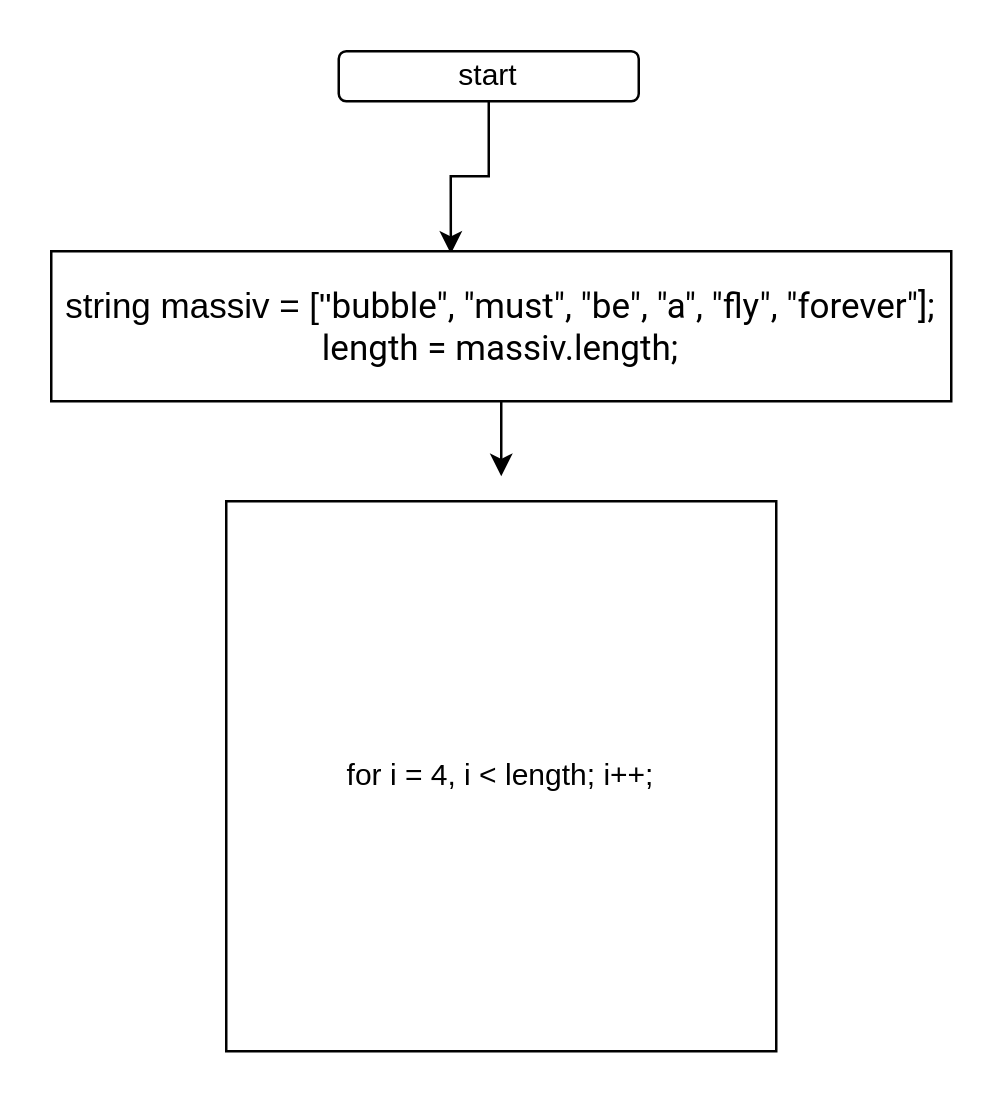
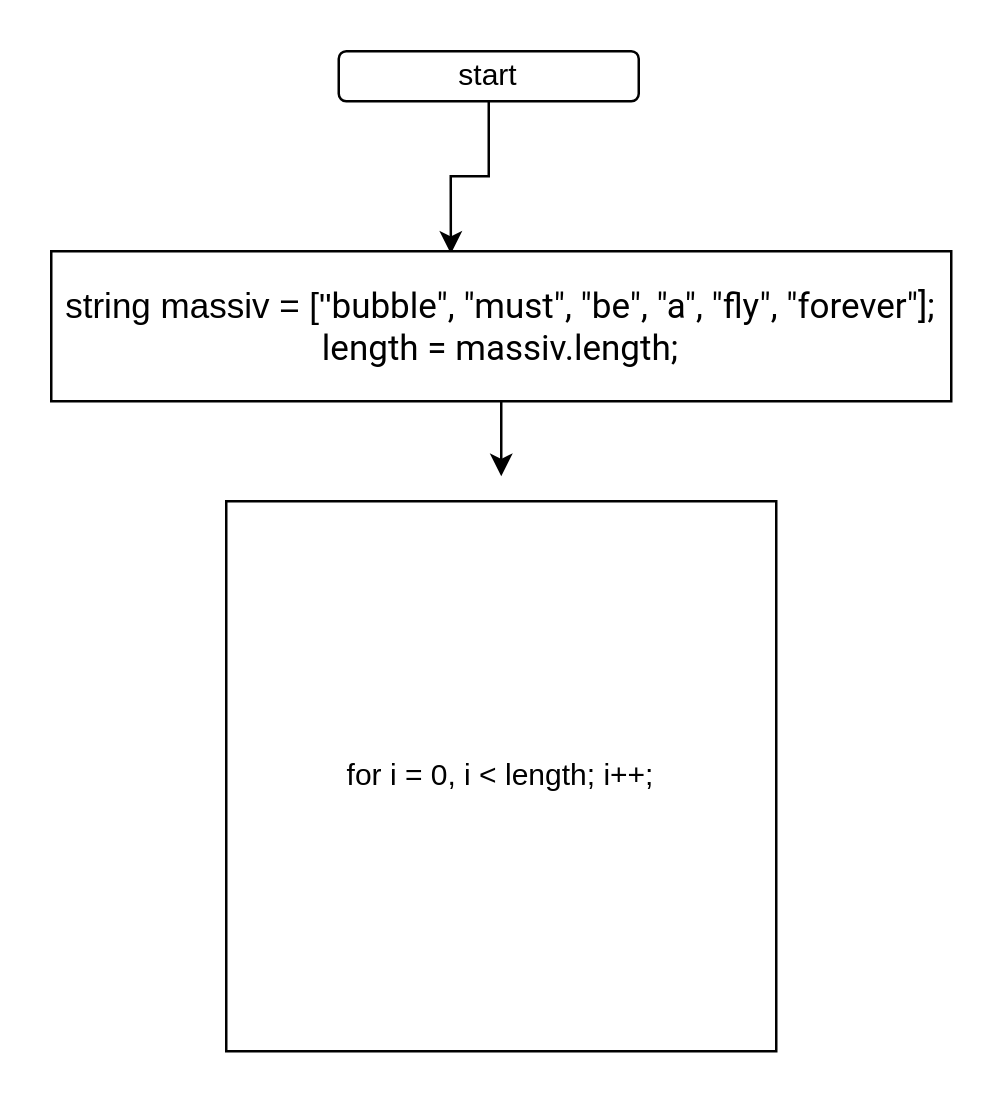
  <mxCell id="0" />
  <mxCell id="1" parent="0" />
  <mxCell id="2" style="edgeStyle=orthogonalEdgeStyle;rounded=0;orthogonalLoop=1;jettySize=auto;html=1;entryX=0.444;entryY=0.017;entryDx=0;entryDy=0;entryPerimeter=0;" edge="1" parent="1" source="3" target="5"><mxGeometry relative="1" as="geometry" /></mxCell>
  <mxCell id="3" value="start" style="rounded=1;whiteSpace=wrap;html=1;" vertex="1" parent="1"><mxGeometry x="135" y="20" width="120" height="20" as="geometry" /></mxCell>
  <mxCell id="4" style="edgeStyle=orthogonalEdgeStyle;rounded=0;orthogonalLoop=1;jettySize=auto;html=1;exitX=0.5;exitY=1;exitDx=0;exitDy=0;" edge="1" parent="1" source="5"><mxGeometry relative="1" as="geometry"><mxPoint x="200" y="190" as="targetPoint" /></mxGeometry></mxCell>
  <mxCell id="5" value="&lt;font style=&quot;font-size: 14px;&quot;&gt;string massiv =&amp;nbsp;&lt;font style=&quot;&quot;&gt;[&quot;&lt;span style=&quot;font-family: Roboto; text-align: start; background-color: initial;&quot;&gt;b&lt;/span&gt;&lt;/font&gt;&lt;span style=&quot;font-family: Roboto; text-align: start; background-color: initial;&quot;&gt;ubble&quot;, &quot;must&quot;, &quot;be&quot;, &quot;a&quot;, &quot;fly&quot;, &quot;forever&quot;];&lt;br&gt;length = massiv.length;&lt;br&gt;&lt;/span&gt;&lt;/font&gt;" style="rounded=0;whiteSpace=wrap;html=1;" vertex="1" parent="1"><mxGeometry x="20" y="100" width="360" height="60" as="geometry" /></mxCell>
- <mxCell id="6" value="for i = 4, i &amp;lt; length; i++;&lt;br&gt;" style="whiteSpace=wrap;html=1;aspect=fixed;" vertex="1" parent="1"><mxGeometry x="90" y="200" width="220" height="220" as="geometry" /></mxCell>
+ <mxCell id="6" value="for i = 0, i &amp;lt; length; i++;&lt;br&gt;" style="whiteSpace=wrap;html=1;aspect=fixed;" vertex="1" parent="1"><mxGeometry x="90" y="200" width="220" height="220" as="geometry" /></mxCell>
